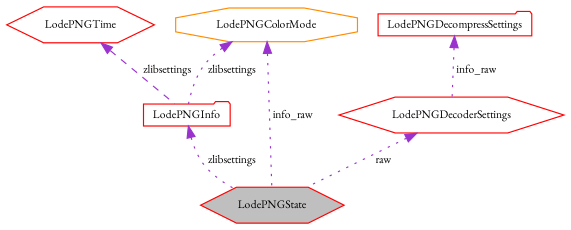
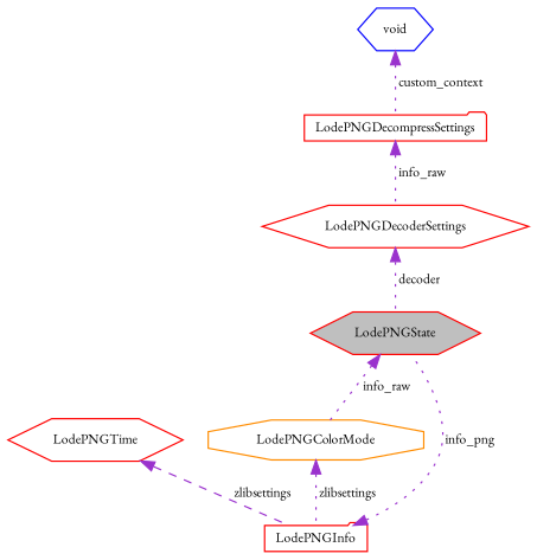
  digraph {
    fontname="EB Garamond"
    node [color=red fillcolor=white fontname="EB Garamond" fontsize=10 shape=hexagon style=filled]
    edge [color=darkorchid3 dir=back fontname="EB Garamond" fontsize=10 labelfontname=Helvetica labelfontsize=10 style=dotted]
    n1 [fillcolor=grey75 fontcolor=black height=0.2 label=LodePNGState width=0.4]
    n2 [height=0.2 label=LodePNGInfo shape=folder width=0.4]
    n3 [height=0.2 label=LodePNGTime width=0.4]
    n4 [color=darkorange height=0.2 label=LodePNGColorMode shape=octagon width=0.4]
    n5 [height=0.2 label=LodePNGDecoderSettings width=0.4]
    n6 [height=0.2 label=LodePNGDecompressSettings shape=folder width=0.4]
-   n2 -> n1 [label=" zlibsettings"]
+   n7 [color=blue height=0.2 label=void width=0.4]
+   n2 -> n1 [label=" info_png"]
    n3 -> n2 [label=" zlibsettings" style=dashed]
-   n4 -> n1 [label=" info_raw"]
+   n1 -> n4 [label=" info_raw"]
    n4 -> n2 [label=" zlibsettings"]
-   n5 -> n1 [label=" raw"]
+   n5 -> n1 [label=" decoder"]
    n6 -> n5 [label=" info_raw"]
+   n7 -> n6 [label=" custom_context"]
  }
